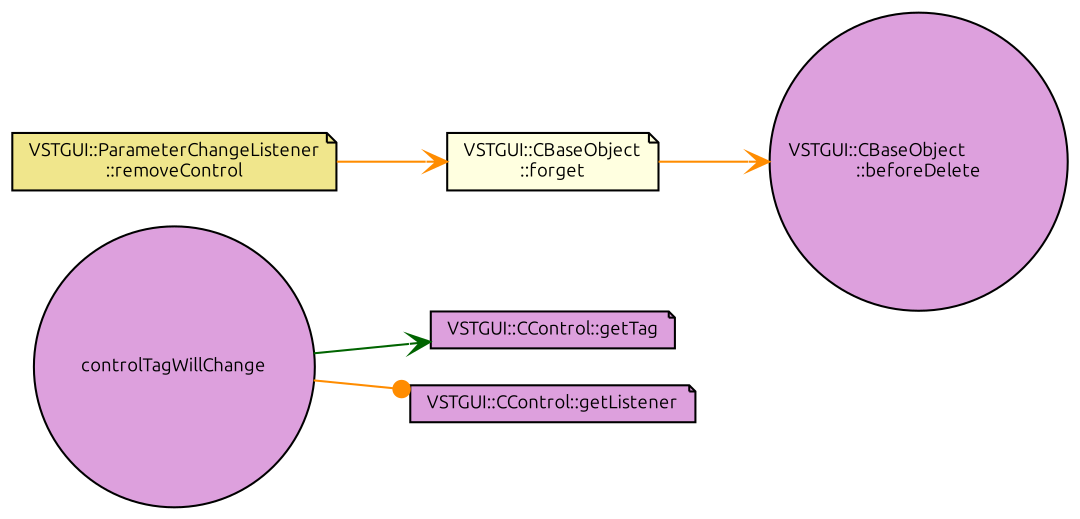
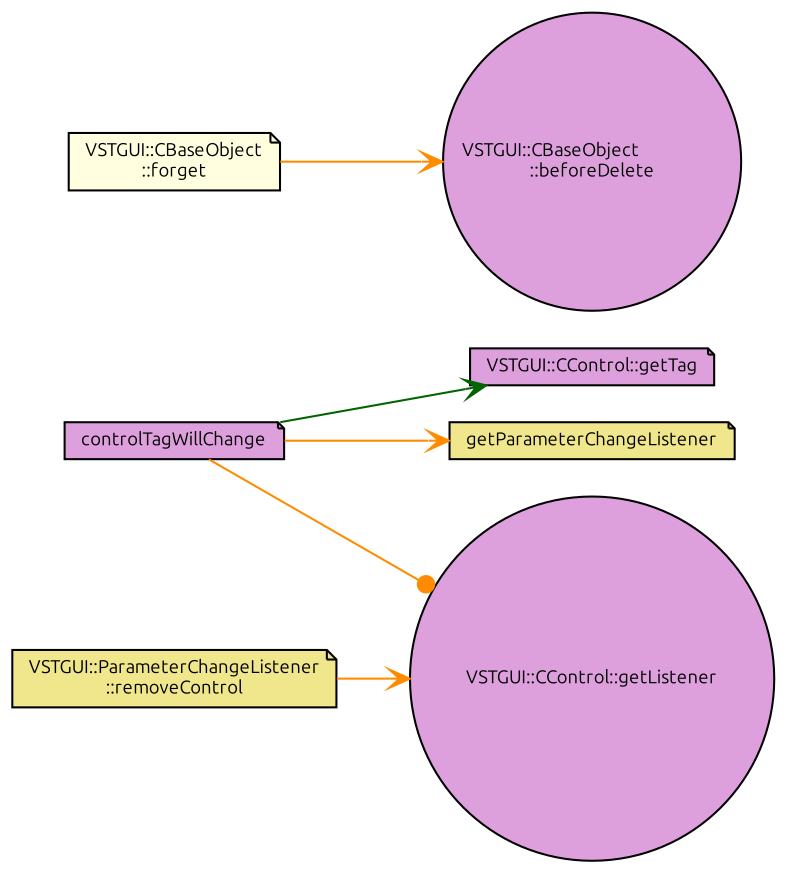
  digraph {
    fontname=Ubuntu
    rankdir=LR
    node [color=black fillcolor=plum fontname=Ubuntu fontsize=9 shape=note style=filled]
    edge [arrowhead=vee color=darkorange fontname=Ubuntu fontsize=9 labelfontname=Arial labelfontsize=9 style=solid]
-   n1 [fontcolor=black height=0.2 label=controlTagWillChange shape=circle width=0.4]
+   n1 [fontcolor=black height=0.2 label=controlTagWillChange width=0.4]
    n2 [height=0.2 label="VSTGUI::CControl::getTag" width=0.4]
-   n3 [height=0.2 label="VSTGUI::CControl::getListener" width=0.4]
+   n3 [height=0.2 label="VSTGUI::CControl::getListener" shape=circle width=0.4]
+   n4 [fillcolor=khaki height=0.2 label=getParameterChangeListener width=0.4]
    n5 [fillcolor=khaki height=0.2 label="VSTGUI::ParameterChangeListener\l::removeControl" width=0.4]
    n6 [fillcolor=lightyellow height=0.2 label="VSTGUI::CBaseObject\l::forget" width=0.4]
    n7 [height=0.2 label="VSTGUI::CBaseObject\l::beforeDelete" shape=circle width=0.4]
    n1 -> n2 [color=darkgreen]
    n1 -> n3 [arrowhead=dot]
-   n5 -> n6
+   n1 -> n4
+   n5 -> n3
    n6 -> n7
  }
